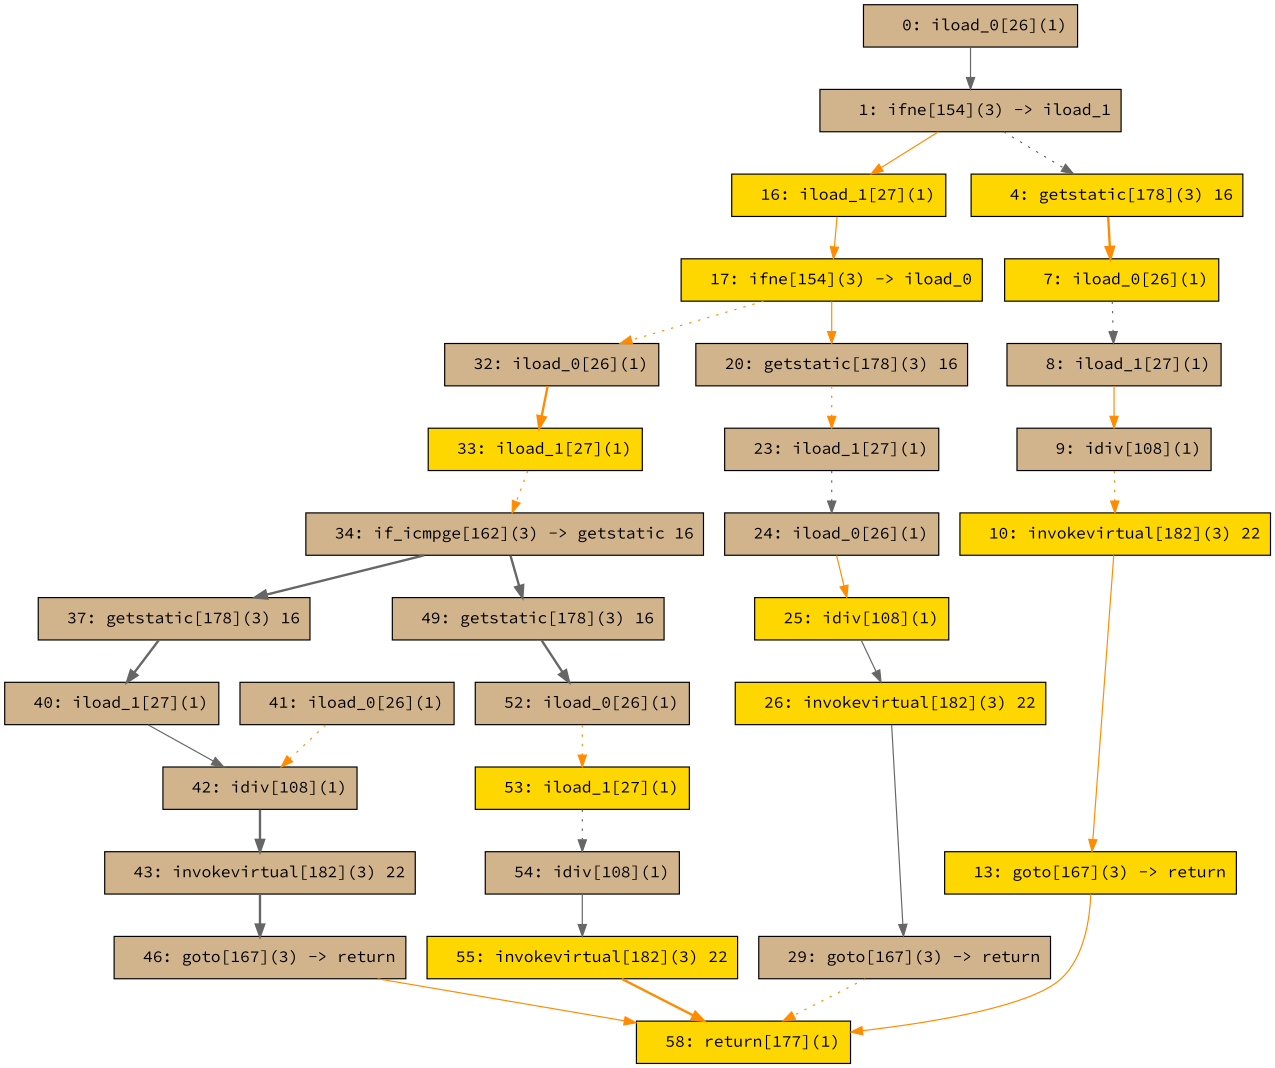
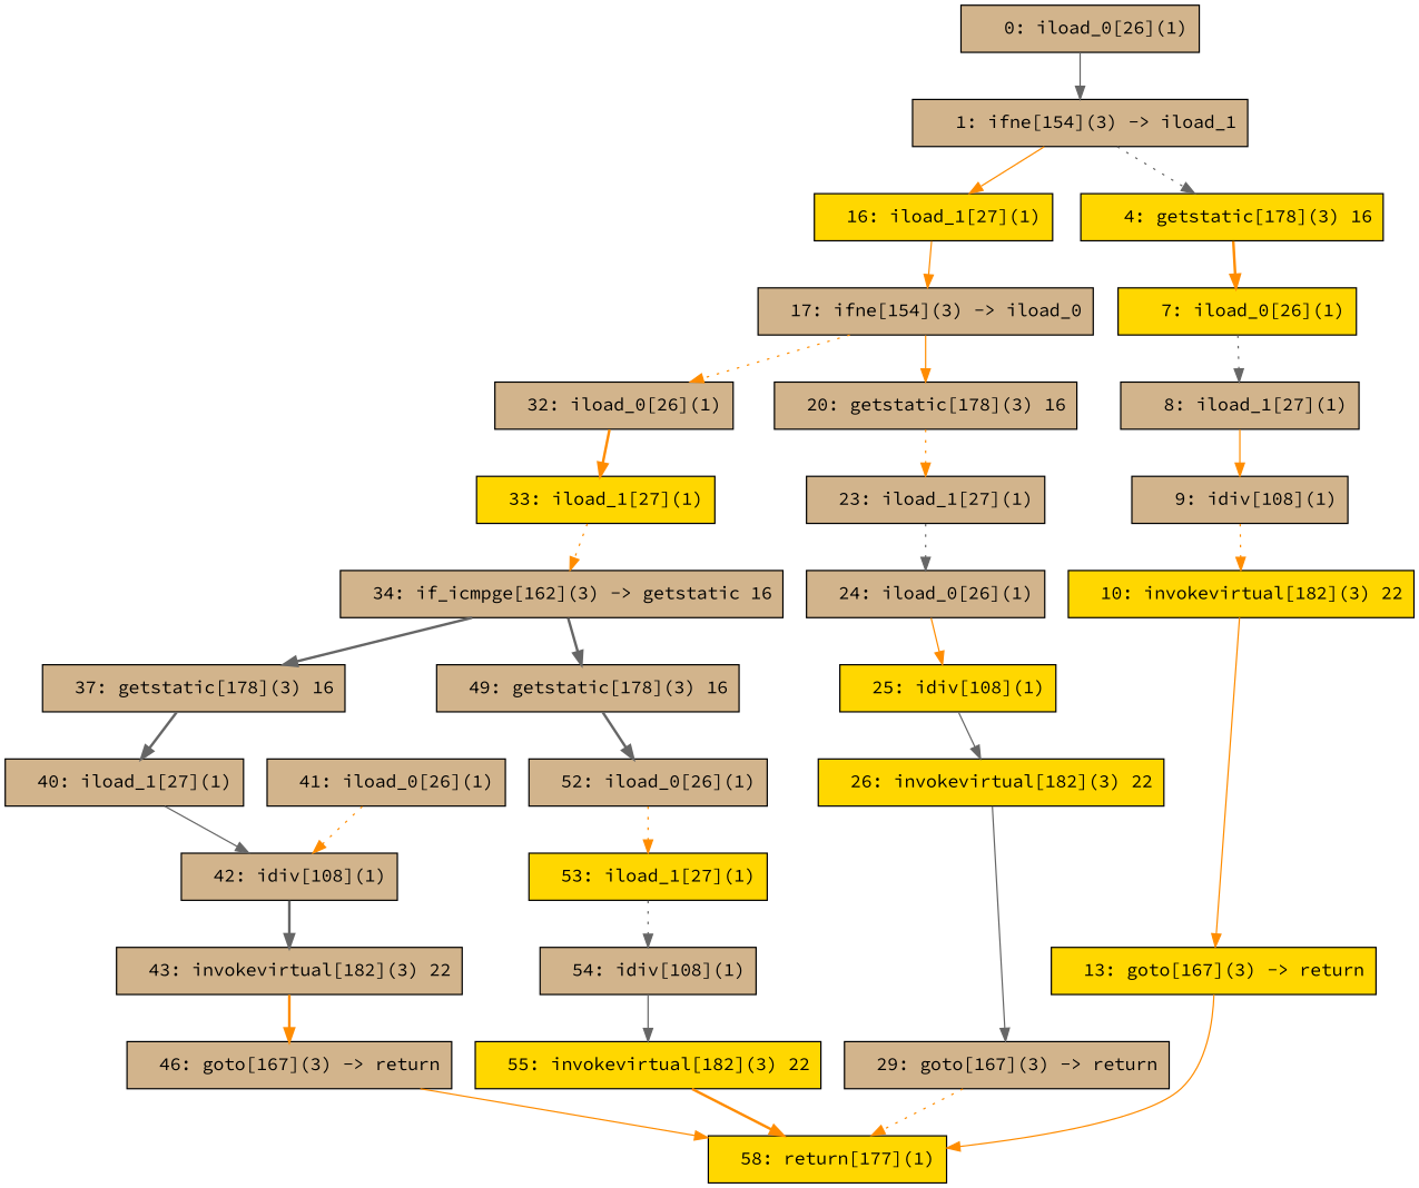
  digraph {
    fontname="Source Code Pro"
    node [fillcolor=tan fontname="Source Code Pro" shape=box style=filled]
    edge [color=darkorange fontname="Source Code Pro" style=solid]
    n1 [label="  46: goto[167](3) -> return"]
    n2 [fillcolor=gold label="  58: return[177](1)"]
    n3 [label="  20: getstatic[178](3) 16"]
    n4 [label="  23: iload_1[27](1)"]
    n5 [label="  24: iload_0[26](1)"]
    n6 [fillcolor=gold label="  25: idiv[108](1)"]
    n7 [fillcolor=gold label="  53: iload_1[27](1)"]
    n8 [label="  54: idiv[108](1)"]
    n9 [fillcolor=gold label="  55: invokevirtual[182](3) 22"]
    n10 [label="  32: iload_0[26](1)"]
    n11 [fillcolor=gold label="  33: iload_1[27](1)"]
    n12 [label="  34: if_icmpge[162](3) -> getstatic 16"]
    n13 [label="  49: getstatic[178](3) 16"]
    n14 [label="  37: getstatic[178](3) 16"]
    n15 [label="  52: iload_0[26](1)"]
    n16 [label="  40: iload_1[27](1)"]
    n17 [label="   0: iload_0[26](1)"]
    n18 [label="   1: ifne[154](3) -> iload_1"]
    n19 [fillcolor=gold label="   4: getstatic[178](3) 16"]
    n20 [fillcolor=gold label="  16: iload_1[27](1)"]
    n21 [fillcolor=gold label="   7: iload_0[26](1)"]
-   n22 [fillcolor=gold label="  17: ifne[154](3) -> iload_0"]
+   n22 [label="  17: ifne[154](3) -> iload_0"]
    n23 [label="  42: idiv[108](1)"]
    n24 [label="   8: iload_1[27](1)"]
    n25 [label="   9: idiv[108](1)"]
    n26 [fillcolor=gold label="  10: invokevirtual[182](3) 22"]
    n27 [fillcolor=gold label="  13: goto[167](3) -> return"]
    n28 [label="  29: goto[167](3) -> return"]
    n29 [label="  41: iload_0[26](1)"]
    n30 [fillcolor=gold label="  26: invokevirtual[182](3) 22"]
    n31 [label="  43: invokevirtual[182](3) 22"]
    n1 -> n2
    n3 -> n4 [style=dotted]
    n4 -> n5 [color=gray40 style=dotted]
    n5 -> n6
    n6 -> n30 [color=gray40]
    n7 -> n8 [color=gray40 style=dotted]
    n8 -> n9 [color=gray40]
    n9 -> n2 [style=bold]
    n10 -> n11 [style=bold]
    n11 -> n12 [style=dotted]
    n12 -> n13 [color=gray40 style=bold]
    n12 -> n14 [color=gray40 style=bold]
    n13 -> n15 [color=gray40 style=bold]
    n14 -> n16 [color=gray40 style=bold]
    n15 -> n7 [style=dotted]
    n16 -> n23 [color=gray40]
    n17 -> n18 [color=gray40]
    n18 -> n19 [color=gray40 style=dotted]
    n18 -> n20
    n19 -> n21 [style=bold]
    n20 -> n22
    n21 -> n24 [color=gray40 style=dotted]
    n22 -> n3
    n22 -> n10 [style=dotted]
    n23 -> n31 [color=gray40 style=bold]
    n24 -> n25
    n25 -> n26 [style=dotted]
    n26 -> n27
    n27 -> n2
    n28 -> n2 [style=dotted]
    n29 -> n23 [style=dotted]
    n30 -> n28 [color=gray40]
-   n31 -> n1 [color=gray40 style=bold]
+   n31 -> n1 [style=bold]
  }
